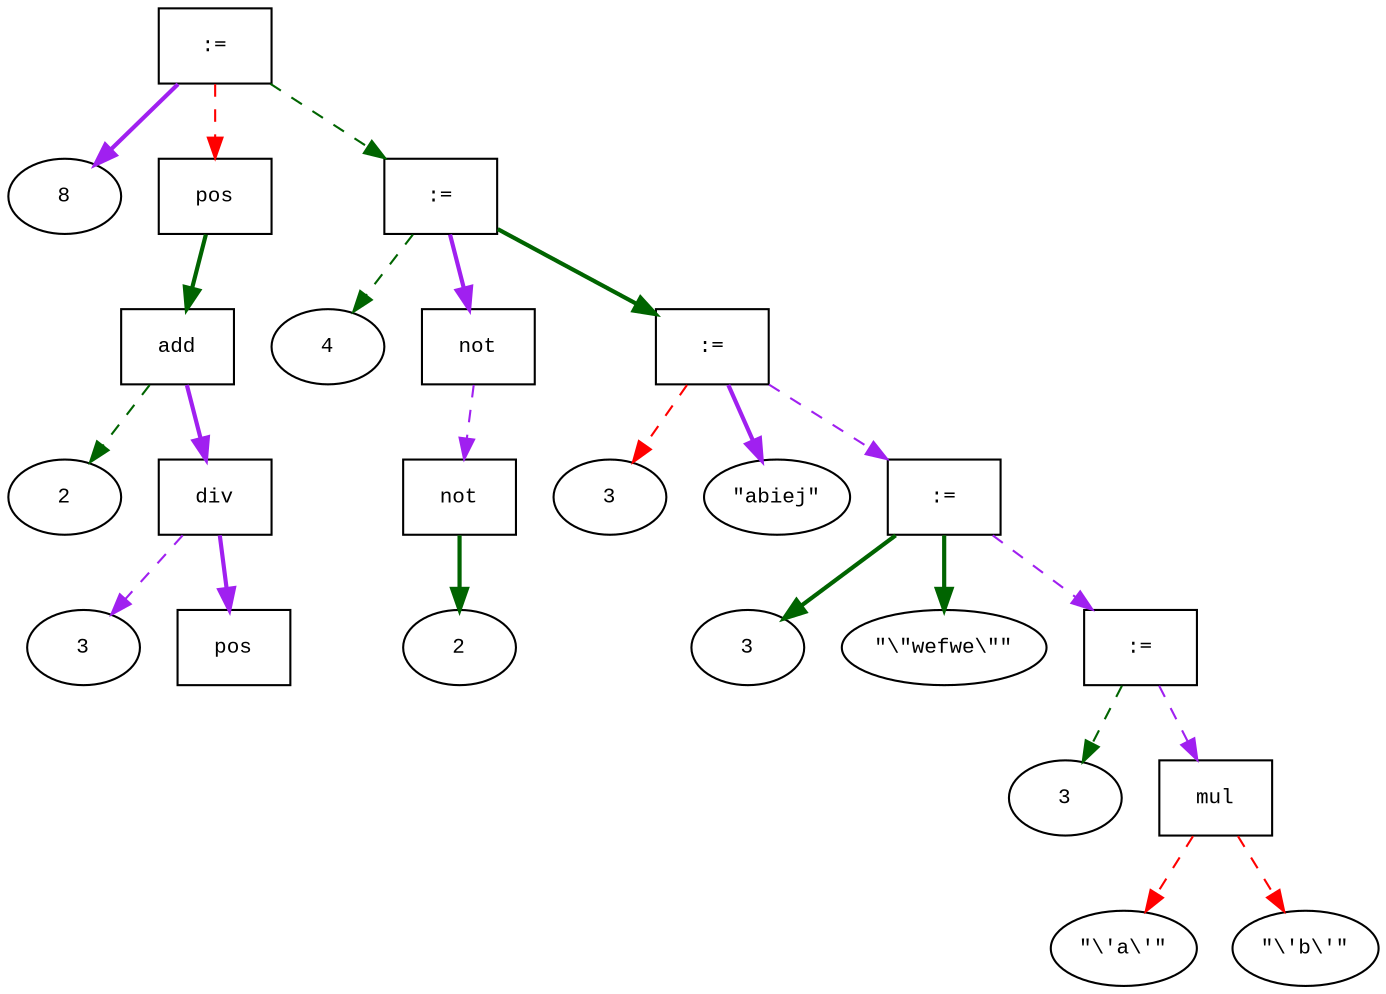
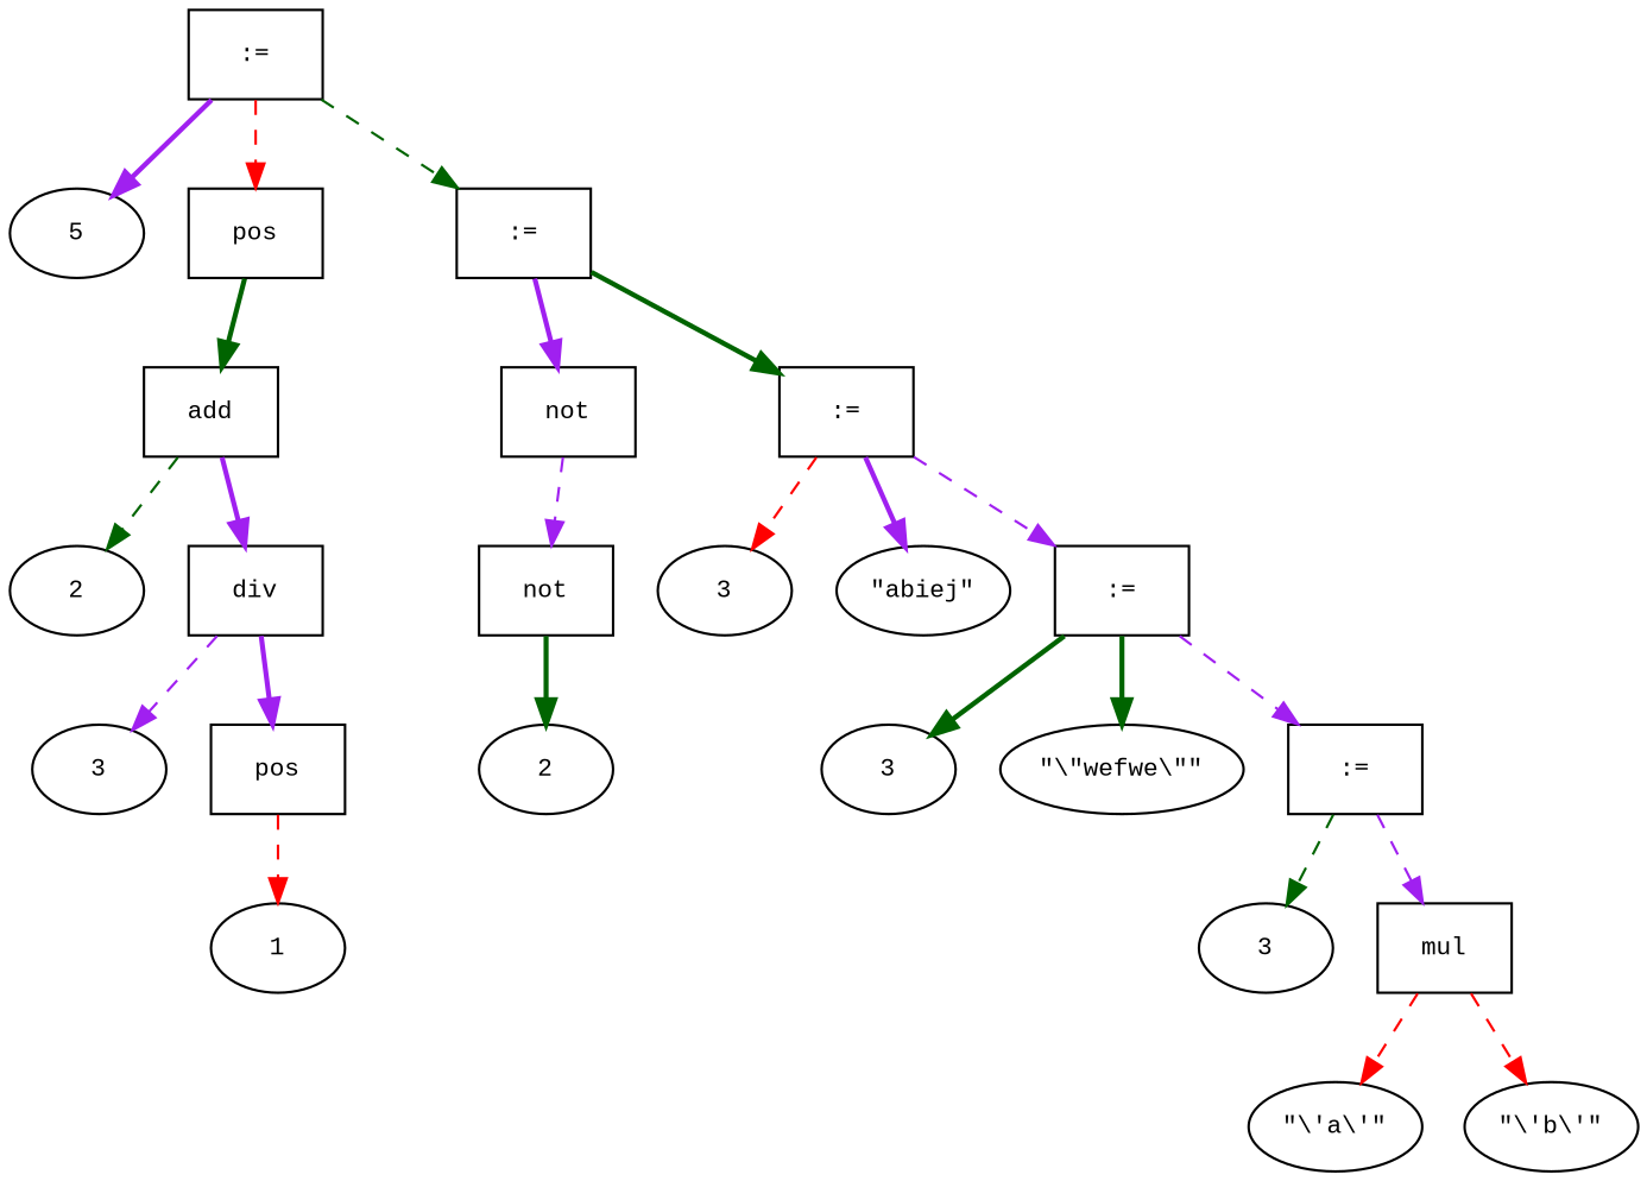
  digraph {
    fontname="Times New Roman"
    fontsize=10
    node [fontname="Courier New" fontsize=10 shape=ellipse]
    edge [color=purple fontname="Times New Roman" fontsize=10 style=dashed]
    n1 [label=":=" shape=box]
-   n2 [label=8]
+   n2 [label=5]
    n3 [label=pos shape=box]
    n4 [label=":=" shape=box]
    n5 [label=add shape=box]
-   n6 [label=4]
    n7 [label=not shape=box]
    n8 [label=":=" shape=box]
    n9 [label=2]
    n10 [label=div shape=box]
    n11 [label=3]
    n12 [label=pos shape=box]
+   n13 [label=1]
    n14 [label=not shape=box]
    n15 [label=3]
    n16 [label="\"abiej\""]
    n17 [label=":=" shape=box]
    n18 [label=2]
    n19 [label=3]
    n20 [label="\"\\\"wefwe\\\"\""]
    n21 [label=":=" shape=box]
    n22 [label=3]
    n23 [label=mul shape=box]
    n24 [label="\"\\\'a\\\'\""]
    n25 [label="\"\\\'b\\\'\""]
    n1 -> n2 [style=bold]
    n1 -> n3 [color=red]
    n1 -> n4 [color=darkgreen]
    n3 -> n5 [color=darkgreen style=bold]
-   n4 -> n6 [color=darkgreen]
    n4 -> n7 [style=bold]
    n4 -> n8 [color=darkgreen style=bold]
    n5 -> n9 [color=darkgreen]
    n5 -> n10 [style=bold]
    n7 -> n14
    n8 -> n15 [color=red]
    n8 -> n16 [style=bold]
    n8 -> n17
    n10 -> n11
    n10 -> n12 [style=bold]
+   n12 -> n13 [color=red]
    n14 -> n18 [color=darkgreen style=bold]
    n17 -> n19 [color=darkgreen style=bold]
    n17 -> n20 [color=darkgreen style=bold]
    n17 -> n21
    n21 -> n22 [color=darkgreen]
    n21 -> n23
    n23 -> n24 [color=red]
    n23 -> n25 [color=red]
  }
